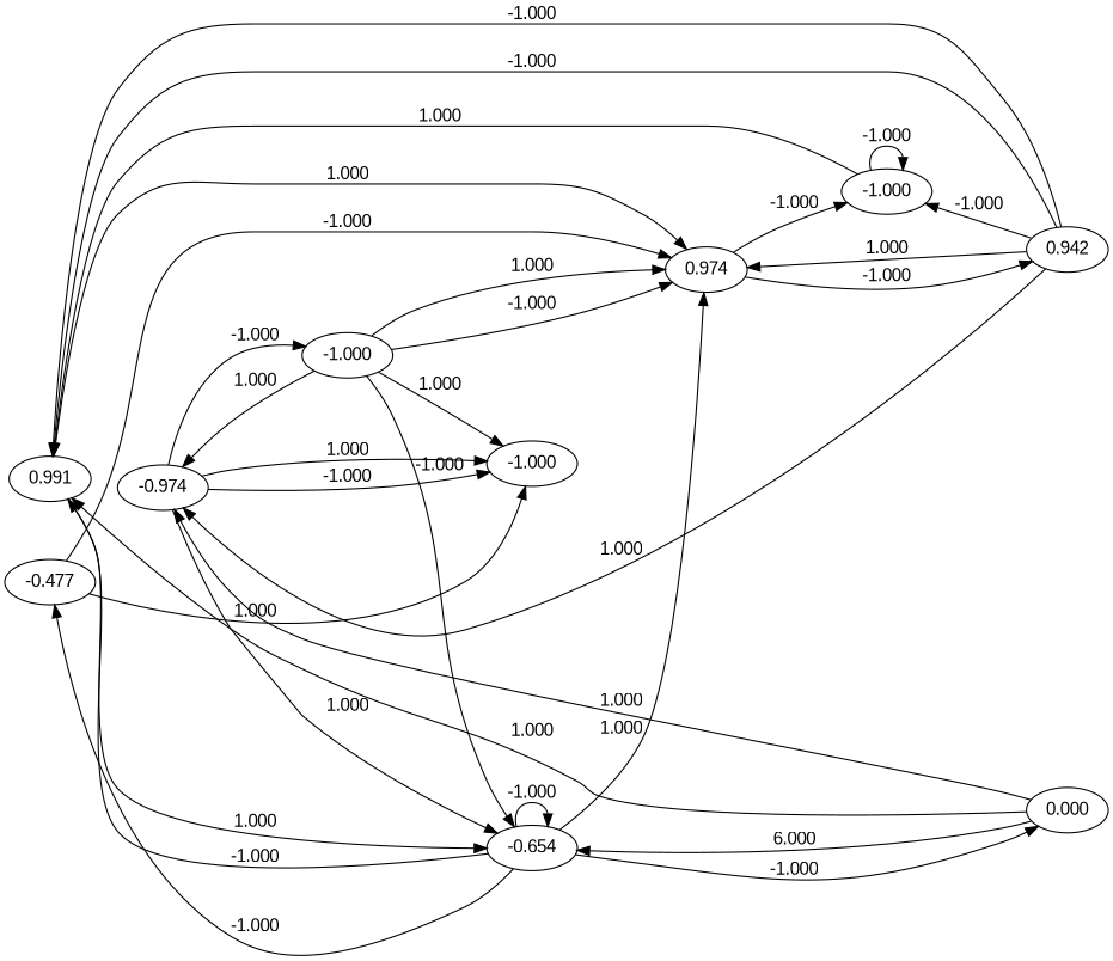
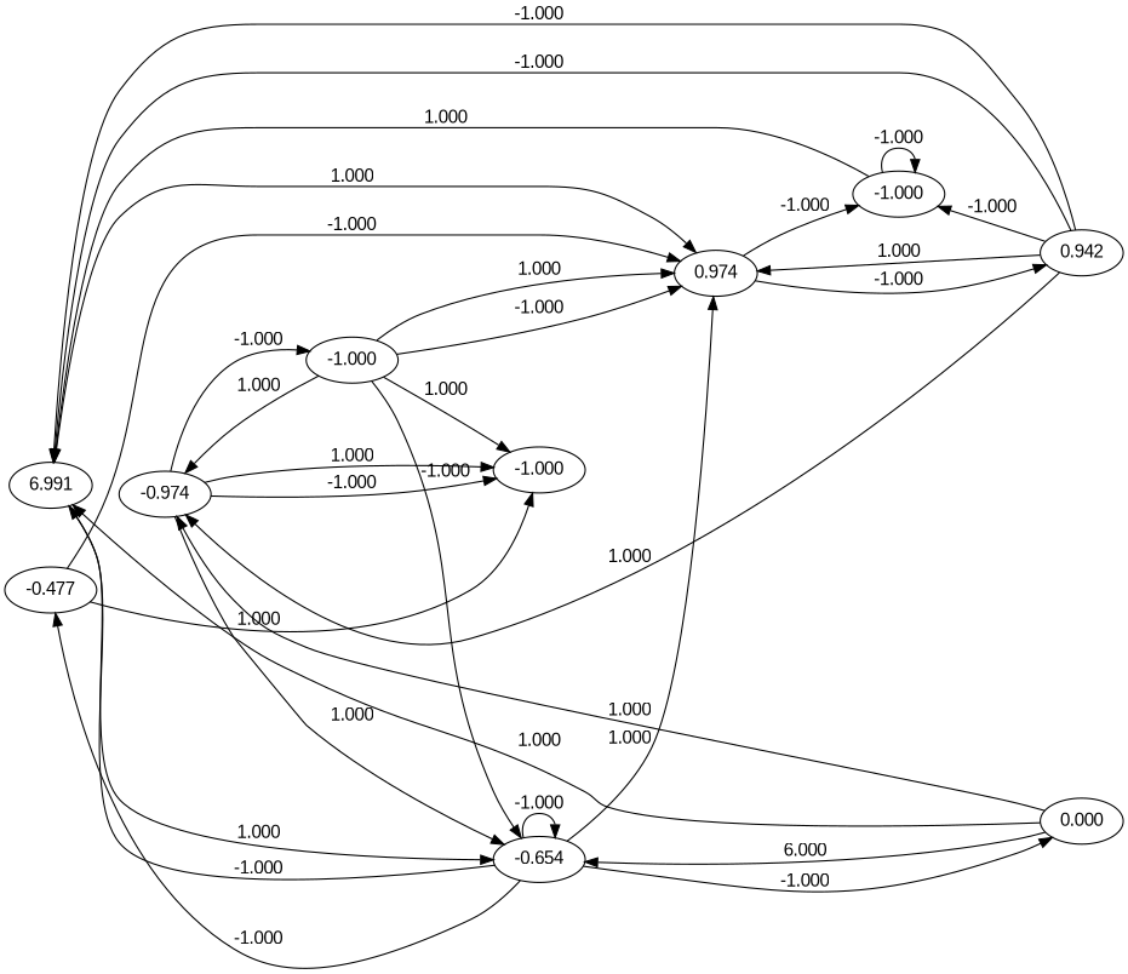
  digraph {
    fontname="Liberation Sans"
    rankdir=LR
    node [fontname="Liberation Sans"]
    edge [fontname="Liberation Sans"]
-   n1 [label=0.991]
+   n1 [label=6.991]
    n2 [label=-0.477]
    n3 [label=0.942]
    n4 [label=0.000]
    n5 [label=-0.654]
    n6 [label=0.974]
    n7 [label=-1.000]
    n8 [label=-1.000]
    n9 [label=-0.974]
    n10 [label=-1.000]
    subgraph sub_1 {
      rank=source
      n1
      n2
    }
    subgraph sub_2 {
      rank=sink
      n3
      n4
    }
    n1 -> n2 [style=invis]
    n1 -> n5 [label=1.000]
    n1 -> n6 [label=1.000]
    n2 -> n6 [label=-1.000]
    n2 -> n7 [label=1.000]
    n3 -> n1 [label=-1.000]
    n3 -> n1 [label=-1.000]
    n3 -> n4 [style=invis]
    n3 -> n6 [label=1.000]
    n3 -> n8 [label=-1.000]
    n3 -> n9 [label=1.000]
    n4 -> n1 [label=1.000]
    n4 -> n5 [label=6.000]
    n4 -> n9 [label=1.000]
    n5 -> n1 [label=-1.000]
    n5 -> n2 [label=-1.000]
    n5 -> n4 [label=-1.000]
    n5 -> n5 [label=-1.000]
    n5 -> n6 [label=1.000]
    n6 -> n3 [label=-1.000]
    n6 -> n8 [label=-1.000]
    n8 -> n1 [label=1.000]
    n8 -> n8 [label=-1.000]
    n9 -> n5 [label=1.000]
    n9 -> n7 [label=1.000]
    n9 -> n7 [label=-1.000]
    n9 -> n10 [label=-1.000]
    n10 -> n5 [label=-1.000]
    n10 -> n6 [label=1.000]
    n10 -> n6 [label=-1.000]
    n10 -> n7 [label=1.000]
    n10 -> n9 [label=1.000]
  }
